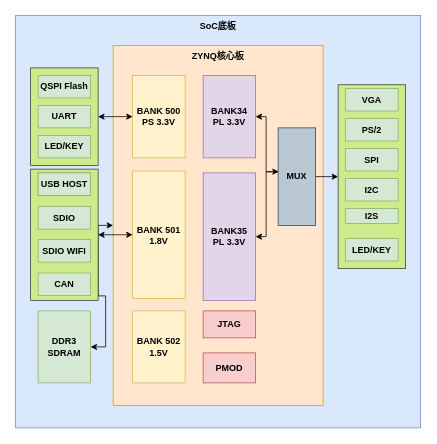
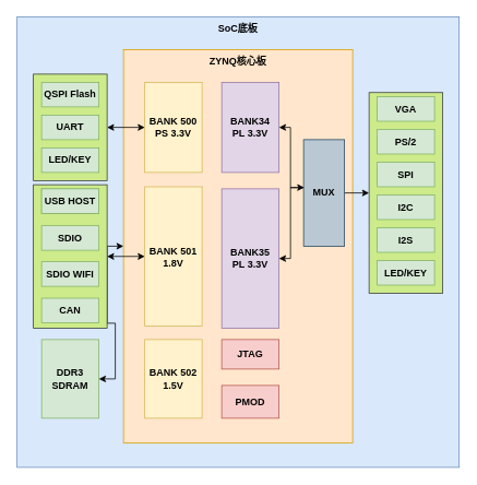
  <mxCell id="0" />
  <mxCell id="1" parent="0" />
  <mxCell id="2" value="&lt;b&gt;SoC底板&lt;/b&gt;" style="rounded=0;whiteSpace=wrap;html=1;verticalAlign=top;fillColor=#dae8fc;strokeColor=#6c8ebf;" parent="1" vertex="1"><mxGeometry x="20" y="20" width="540" height="550" as="geometry" /></mxCell>
  <mxCell id="3" value="&lt;b&gt;ZYNQ核心板&lt;/b&gt;" style="rounded=0;whiteSpace=wrap;html=1;verticalAlign=top;fillColor=#ffe6cc;strokeColor=#d79b00;" parent="1" vertex="1"><mxGeometry x="150" y="60" width="280" height="480" as="geometry" /></mxCell>
  <mxCell id="4" value="&lt;b&gt;BANK 501&lt;br&gt;1.8V&lt;br&gt;&lt;/b&gt;" style="rounded=0;whiteSpace=wrap;html=1;verticalAlign=middle;fillColor=#fff2cc;strokeColor=#d6b656;" parent="1" vertex="1"><mxGeometry x="176" y="227.5" width="70" height="170" as="geometry" /></mxCell>
  <mxCell id="5" value="&lt;b&gt;BANK 500&lt;br&gt;PS 3.3V&lt;br&gt;&lt;/b&gt;" style="rounded=0;whiteSpace=wrap;html=1;verticalAlign=middle;fillColor=#fff2cc;strokeColor=#d6b656;" parent="1" vertex="1"><mxGeometry x="176" y="100" width="70" height="110" as="geometry" /></mxCell>
  <mxCell id="6" value="&lt;b&gt;BANK 502&lt;br&gt;1.5V&lt;br&gt;&lt;/b&gt;" style="rounded=0;whiteSpace=wrap;html=1;verticalAlign=middle;fillColor=#fff2cc;strokeColor=#d6b656;" parent="1" vertex="1"><mxGeometry x="176" y="414" width="70" height="96" as="geometry" /></mxCell>
  <mxCell id="7" style="edgeStyle=orthogonalEdgeStyle;rounded=0;orthogonalLoop=1;jettySize=auto;html=1;entryX=-0.024;entryY=0.449;entryDx=0;entryDy=0;entryPerimeter=0;startArrow=classic;startFill=1;exitX=1;exitY=0.5;exitDx=0;exitDy=0;" edge="1" parent="1" source="8"><mxGeometry relative="1" as="geometry"><mxPoint x="341" y="315" as="sourcePoint" /><mxPoint x="370.8" y="228.37" as="targetPoint" /><Array as="points"><mxPoint x="354" y="315" /><mxPoint x="354" y="228" /></Array></mxGeometry></mxCell>
  <mxCell id="8" value="&lt;b&gt;BANK35&lt;br&gt;PL 3.3V&lt;br&gt;&lt;/b&gt;" style="rounded=0;whiteSpace=wrap;html=1;verticalAlign=middle;fillColor=#e1d5e7;strokeColor=#9673a6;" parent="1" vertex="1"><mxGeometry x="270" y="230" width="70" height="170" as="geometry" /></mxCell>
  <mxCell id="9" style="edgeStyle=orthogonalEdgeStyle;rounded=0;orthogonalLoop=1;jettySize=auto;html=1;exitX=1;exitY=0.5;exitDx=0;exitDy=0;entryX=0.043;entryY=0.451;entryDx=0;entryDy=0;entryPerimeter=0;endArrow=none;endFill=0;startArrow=classic;startFill=1;" edge="1" parent="1" source="10" target="34"><mxGeometry relative="1" as="geometry"><Array as="points"><mxPoint x="354" y="155" /><mxPoint x="354" y="229" /></Array></mxGeometry></mxCell>
  <mxCell id="10" value="&lt;b&gt;BANK34&lt;br&gt;PL 3.3V&lt;br&gt;&lt;/b&gt;" style="rounded=0;whiteSpace=wrap;html=1;verticalAlign=middle;fillColor=#e1d5e7;strokeColor=#9673a6;" parent="1" vertex="1"><mxGeometry x="270" y="100" width="70" height="110" as="geometry" /></mxCell>
  <mxCell id="11" style="edgeStyle=orthogonalEdgeStyle;rounded=0;orthogonalLoop=1;jettySize=auto;html=1;exitX=1;exitY=0.5;exitDx=0;exitDy=0;startArrow=classic;startFill=1;" edge="1" parent="1" source="12" target="5"><mxGeometry relative="1" as="geometry" /></mxCell>
  <mxCell id="12" value="&lt;b&gt;&lt;br&gt;&lt;/b&gt;" style="rounded=0;whiteSpace=wrap;html=1;verticalAlign=middle;fillColor=#cdeb8b;strokeColor=#36393d;" vertex="1" parent="1"><mxGeometry x="40" y="90" width="90" height="130" as="geometry" /></mxCell>
  <mxCell id="13" style="edgeStyle=orthogonalEdgeStyle;rounded=0;orthogonalLoop=1;jettySize=auto;html=1;startArrow=classic;startFill=1;" edge="1" parent="1" source="14" target="3"><mxGeometry relative="1" as="geometry" /></mxCell>
  <mxCell id="14" value="&lt;b&gt;DDR3&lt;br&gt;SDRAM&lt;br&gt;&lt;/b&gt;" style="rounded=0;whiteSpace=wrap;html=1;verticalAlign=middle;fillColor=#d5e8d4;strokeColor=#82b366;" parent="1" vertex="1"><mxGeometry x="50" y="414" width="70" height="96" as="geometry" /></mxCell>
  <mxCell id="15" value="&lt;b&gt;QSPI Flash&lt;br&gt;&lt;/b&gt;" style="rounded=0;whiteSpace=wrap;html=1;verticalAlign=middle;fillColor=#d5e8d4;strokeColor=#82b366;" vertex="1" parent="1"><mxGeometry x="50" y="100" width="70" height="30" as="geometry" /></mxCell>
  <mxCell id="16" value="&lt;b&gt;UART&lt;br&gt;&lt;/b&gt;" style="rounded=0;whiteSpace=wrap;html=1;verticalAlign=middle;fillColor=#d5e8d4;strokeColor=#82b366;" vertex="1" parent="1"><mxGeometry x="50" y="140" width="70" height="30" as="geometry" /></mxCell>
  <mxCell id="17" style="edgeStyle=orthogonalEdgeStyle;rounded=0;orthogonalLoop=1;jettySize=auto;html=1;entryX=0;entryY=0.5;entryDx=0;entryDy=0;startArrow=classic;startFill=1;" edge="1" parent="1" source="18" target="4"><mxGeometry relative="1" as="geometry" /></mxCell>
  <mxCell id="18" value="&lt;b&gt;&lt;br&gt;&lt;/b&gt;" style="rounded=0;whiteSpace=wrap;html=1;verticalAlign=middle;fillColor=#cdeb8b;strokeColor=#36393d;" vertex="1" parent="1"><mxGeometry x="40" y="225" width="90" height="175" as="geometry" /></mxCell>
  <mxCell id="19" value="&lt;b&gt;CAN&lt;br&gt;&lt;/b&gt;" style="rounded=0;whiteSpace=wrap;html=1;verticalAlign=middle;fillColor=#d5e8d4;strokeColor=#82b366;" vertex="1" parent="1"><mxGeometry x="50" y="363.5" width="70" height="30" as="geometry" /></mxCell>
  <mxCell id="20" value="&lt;b&gt;SDIO&lt;br&gt;&lt;/b&gt;" style="rounded=0;whiteSpace=wrap;html=1;verticalAlign=middle;fillColor=#d5e8d4;strokeColor=#82b366;" vertex="1" parent="1"><mxGeometry x="50" y="275" width="70" height="30" as="geometry" /></mxCell>
  <mxCell id="21" value="&lt;b&gt;USB HOST&lt;br&gt;&lt;/b&gt;" style="rounded=0;whiteSpace=wrap;html=1;verticalAlign=middle;fillColor=#d5e8d4;strokeColor=#82b366;" vertex="1" parent="1"><mxGeometry x="50" y="230" width="70" height="30" as="geometry" /></mxCell>
  <mxCell id="22" value="&lt;b&gt;SDIO WIFI&lt;br&gt;&lt;/b&gt;" style="rounded=0;whiteSpace=wrap;html=1;verticalAlign=middle;fillColor=#d5e8d4;strokeColor=#82b366;" vertex="1" parent="1"><mxGeometry x="50" y="319" width="70" height="30" as="geometry" /></mxCell>
  <mxCell id="23" value="&lt;b&gt;LED/KEY&lt;br&gt;&lt;/b&gt;" style="rounded=0;whiteSpace=wrap;html=1;verticalAlign=middle;fillColor=#d5e8d4;strokeColor=#82b366;" vertex="1" parent="1"><mxGeometry x="50" y="180" width="70" height="30" as="geometry" /></mxCell>
  <mxCell id="24" value="&lt;b&gt;&lt;br&gt;&lt;/b&gt;" style="rounded=0;whiteSpace=wrap;html=1;verticalAlign=middle;fillColor=#cdeb8b;strokeColor=#36393d;" vertex="1" parent="1"><mxGeometry x="450" y="112.5" width="90" height="245" as="geometry" /></mxCell>
  <mxCell id="25" value="&lt;b&gt;VGA&lt;br&gt;&lt;/b&gt;" style="rounded=0;whiteSpace=wrap;html=1;verticalAlign=middle;fillColor=#d5e8d4;strokeColor=#82b366;" vertex="1" parent="1"><mxGeometry x="460" y="117.5" width="70" height="30" as="geometry" /></mxCell>
  <mxCell id="26" value="&lt;b&gt;PS/2&lt;br&gt;&lt;/b&gt;" style="rounded=0;whiteSpace=wrap;html=1;verticalAlign=middle;fillColor=#d5e8d4;strokeColor=#82b366;" vertex="1" parent="1"><mxGeometry x="460" y="157.5" width="70" height="30" as="geometry" /></mxCell>
  <mxCell id="27" value="&lt;b&gt;SPI&lt;br&gt;&lt;/b&gt;" style="rounded=0;whiteSpace=wrap;html=1;verticalAlign=middle;fillColor=#d5e8d4;strokeColor=#82b366;" vertex="1" parent="1"><mxGeometry x="460" y="197.5" width="70" height="30" as="geometry" /></mxCell>
  <mxCell id="28" value="&lt;b&gt;I2C&lt;br&gt;&lt;/b&gt;" style="rounded=0;whiteSpace=wrap;html=1;verticalAlign=middle;fillColor=#d5e8d4;strokeColor=#82b366;" vertex="1" parent="1"><mxGeometry x="460" y="237.5" width="70" height="30" as="geometry" /></mxCell>
- <mxCell id="29" value="&lt;b&gt;I2S&lt;br&gt;&lt;/b&gt;" style="rounded=0;whiteSpace=wrap;html=1;verticalAlign=middle;fillColor=#d5e8d4;strokeColor=#82b366;" vertex="1" parent="1"><mxGeometry x="460" y="277.5" width="70" height="20" as="geometry" /></mxCell>
+ <mxCell id="29" value="&lt;b&gt;I2S&lt;br&gt;&lt;/b&gt;" style="rounded=0;whiteSpace=wrap;html=1;verticalAlign=middle;fillColor=#d5e8d4;strokeColor=#82b366;" vertex="1" parent="1"><mxGeometry x="460" y="277.5" width="70" height="30" as="geometry" /></mxCell>
  <mxCell id="30" value="&lt;b&gt;LED/KEY&lt;br&gt;&lt;/b&gt;" style="rounded=0;whiteSpace=wrap;html=1;verticalAlign=middle;fillColor=#d5e8d4;strokeColor=#82b366;" vertex="1" parent="1"><mxGeometry x="460" y="317.5" width="70" height="30" as="geometry" /></mxCell>
  <mxCell id="31" value="&lt;b&gt;JTAG&lt;br&gt;&lt;/b&gt;" style="rounded=0;whiteSpace=wrap;html=1;verticalAlign=middle;fillColor=#f8cecc;strokeColor=#b85450;" vertex="1" parent="1"><mxGeometry x="270" y="414" width="70" height="36" as="geometry" /></mxCell>
  <mxCell id="32" value="&lt;b&gt;PMOD&lt;br&gt;&lt;/b&gt;" style="rounded=0;whiteSpace=wrap;html=1;verticalAlign=middle;fillColor=#f8cecc;strokeColor=#b85450;" vertex="1" parent="1"><mxGeometry x="270" y="470" width="70" height="40" as="geometry" /></mxCell>
  <mxCell id="33" style="edgeStyle=orthogonalEdgeStyle;rounded=0;orthogonalLoop=1;jettySize=auto;html=1;exitX=1;exitY=0.5;exitDx=0;exitDy=0;entryX=0;entryY=0.5;entryDx=0;entryDy=0;" edge="1" parent="1" source="34" target="24"><mxGeometry relative="1" as="geometry" /></mxCell>
  <mxCell id="34" value="&lt;b&gt;MUX&lt;br&gt;&lt;/b&gt;" style="rounded=0;whiteSpace=wrap;html=1;verticalAlign=middle;fillColor=#bac8d3;strokeColor=#23445d;" vertex="1" parent="1"><mxGeometry x="370" y="170" width="50" height="130" as="geometry" /></mxCell>
  <mxCell id="35" value="&lt;b&gt;USB HOST&lt;br&gt;&lt;/b&gt;" style="rounded=0;whiteSpace=wrap;html=1;verticalAlign=middle;fillColor=#d5e8d4;strokeColor=#82b366;" vertex="1" parent="1"><mxGeometry x="50" y="230" width="70" height="30" as="geometry" /></mxCell>
